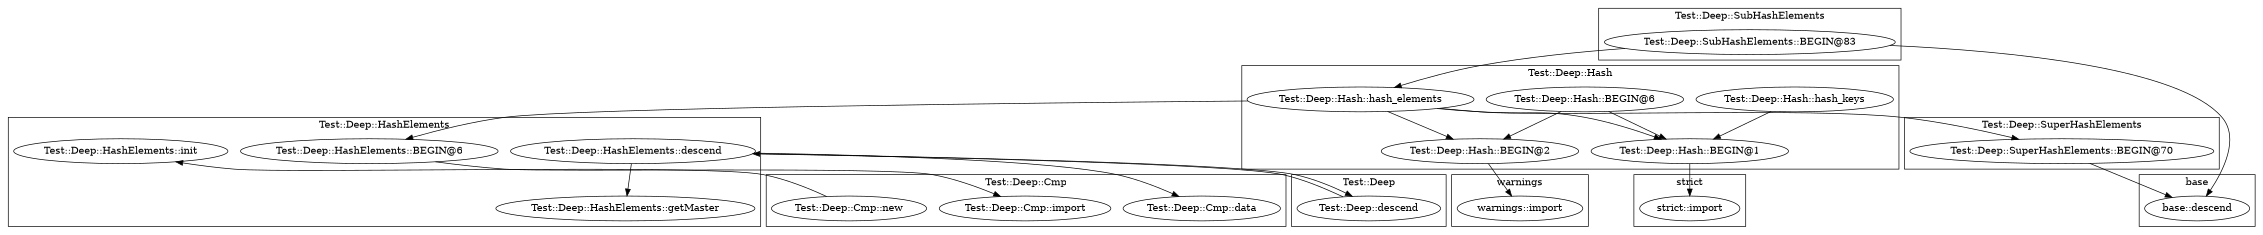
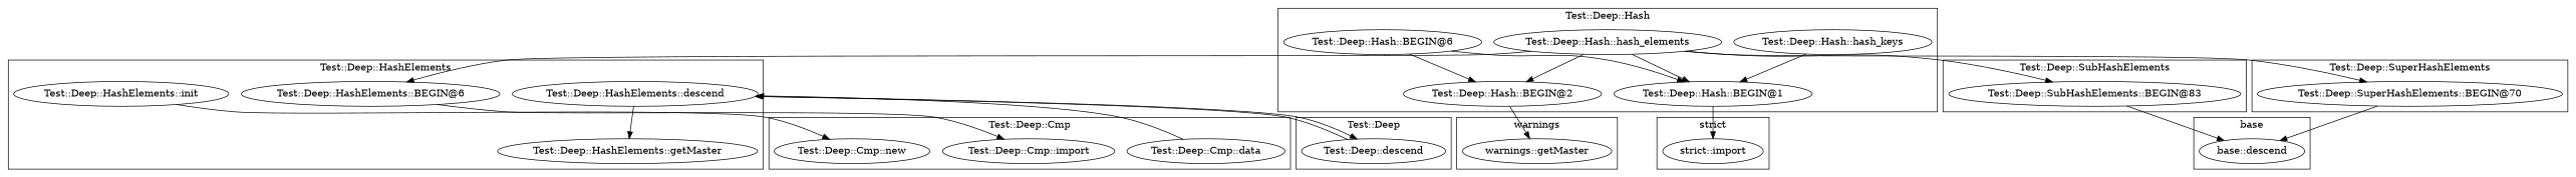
  digraph {
    "Test::Deep::Hash::hash_elements"
    "Test::Deep::Hash::hash_keys"
    "Test::Deep::Hash::BEGIN@2"
    "Test::Deep::Hash::BEGIN@1"
    "Test::Deep::Hash::BEGIN@6"
-   "warnings::import"
+   "warnings::import" [label="warnings::getMaster"]
    "Test::Deep::Cmp::data"
    "Test::Deep::Cmp::import"
    "Test::Deep::Cmp::new"
    "Test::Deep::HashElements::descend"
    "Test::Deep::HashElements::BEGIN@6"
    "Test::Deep::HashElements::getMaster"
    "Test::Deep::HashElements::init"
    "Test::Deep::descend"
    n15 [label="base::descend"]
    "strict::import"
    "Test::Deep::SubHashElements::BEGIN@83"
    "Test::Deep::SuperHashElements::BEGIN@70"
    subgraph cluster_1 {
      label="Test::Deep::Hash"
      "Test::Deep::Hash::hash_elements"
      "Test::Deep::Hash::hash_keys"
      "Test::Deep::Hash::BEGIN@2"
      "Test::Deep::Hash::BEGIN@1"
      "Test::Deep::Hash::BEGIN@6"
    }
    subgraph cluster_2 {
      label=warnings
      "warnings::import"
    }
    subgraph cluster_3 {
      label="Test::Deep::Cmp"
      "Test::Deep::Cmp::data"
      "Test::Deep::Cmp::import"
      "Test::Deep::Cmp::new"
    }
    subgraph cluster_4 {
      label="Test::Deep::HashElements"
      "Test::Deep::HashElements::descend"
      "Test::Deep::HashElements::BEGIN@6"
      "Test::Deep::HashElements::getMaster"
      "Test::Deep::HashElements::init"
    }
    subgraph cluster_5 {
      label="Test::Deep"
      "Test::Deep::descend"
    }
    subgraph cluster_6 {
      label=base
      n15
    }
    subgraph cluster_7 {
      label="strict"
      "strict::import"
    }
    subgraph cluster_8 {
      label="Test::Deep::SubHashElements"
      "Test::Deep::SubHashElements::BEGIN@83"
    }
    subgraph cluster_9 {
      label="Test::Deep::SuperHashElements"
      "Test::Deep::SuperHashElements::BEGIN@70"
    }
    "Test::Deep::Hash::hash_elements" -> "Test::Deep::Hash::BEGIN@2"
    "Test::Deep::Hash::hash_elements" -> "Test::Deep::Hash::BEGIN@1"
    "Test::Deep::Hash::hash_elements" -> "Test::Deep::HashElements::BEGIN@6"
-   "Test::Deep::SubHashElements::BEGIN@83" -> "Test::Deep::Hash::hash_elements"
+   "Test::Deep::Hash::hash_elements" -> "Test::Deep::SubHashElements::BEGIN@83"
    "Test::Deep::Hash::hash_elements" -> "Test::Deep::SuperHashElements::BEGIN@70"
    "Test::Deep::Hash::hash_keys" -> "Test::Deep::Hash::BEGIN@1"
    "Test::Deep::Hash::BEGIN@2" -> "warnings::import"
    "Test::Deep::Hash::BEGIN@1" -> "strict::import"
    "Test::Deep::Hash::BEGIN@6" -> "Test::Deep::Hash::BEGIN@2"
    "Test::Deep::Hash::BEGIN@6" -> "Test::Deep::Hash::BEGIN@1"
-   "Test::Deep::Cmp::new" -> "Test::Deep::HashElements::init"
-   "Test::Deep::HashElements::descend" -> "Test::Deep::Cmp::data"
+   "Test::Deep::HashElements::init" -> "Test::Deep::Cmp::new"
+   "Test::Deep::Cmp::data" -> "Test::Deep::HashElements::descend"
    "Test::Deep::HashElements::descend" -> "Test::Deep::HashElements::getMaster"
    "Test::Deep::HashElements::descend" -> "Test::Deep::descend"
    "Test::Deep::HashElements::BEGIN@6" -> "Test::Deep::Cmp::import"
    "Test::Deep::descend" -> "Test::Deep::HashElements::descend"
    "Test::Deep::SubHashElements::BEGIN@83" -> n15
    "Test::Deep::SuperHashElements::BEGIN@70" -> n15
  }
